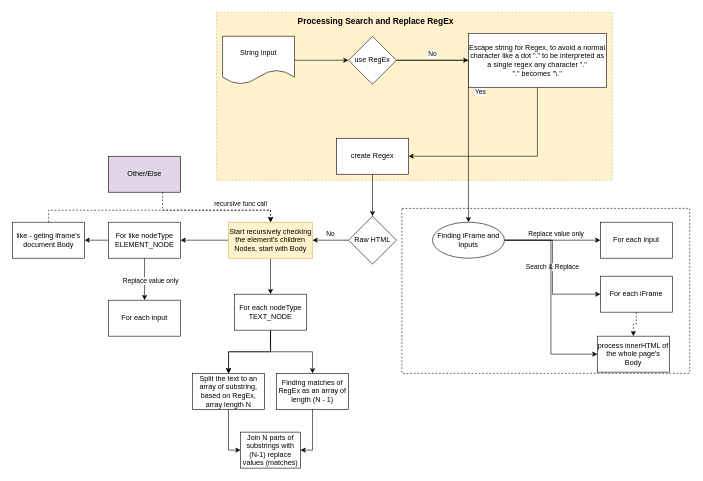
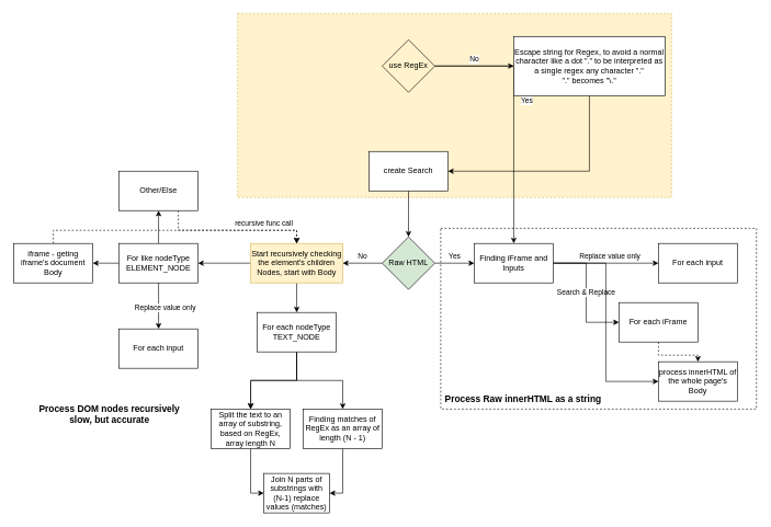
  <mxCell id="0" />
  <mxCell id="1" parent="0" />
  <mxCell id="2" value="" style="rounded=0;whiteSpace=wrap;html=1;dashed=1;" vertex="1" parent="1"><mxGeometry x="669" y="347" width="480" height="275" as="geometry" /></mxCell>
  <mxCell id="3" value="" style="rounded=0;whiteSpace=wrap;html=1;dashed=1;fillColor=#fff2cc;strokeColor=#d6b656;" vertex="1" parent="1"><mxGeometry x="360" y="20" width="660" height="280" as="geometry" /></mxCell>
- <mxCell id="4" style="edgeStyle=orthogonalEdgeStyle;rounded=0;orthogonalLoop=1;jettySize=auto;html=1;entryX=0;entryY=0.5;entryDx=0;entryDy=0;" edge="1" parent="1" source="5" target="8"><mxGeometry relative="1" as="geometry" /></mxCell>
- <mxCell id="5" value="String input" style="shape=document;whiteSpace=wrap;html=1;boundedLbl=1;" vertex="1" parent="1"><mxGeometry x="370" y="60" width="120" height="80" as="geometry" /></mxCell>
  <mxCell id="6" value="No" style="edgeStyle=orthogonalEdgeStyle;rounded=0;orthogonalLoop=1;jettySize=auto;html=1;" edge="1" parent="1" source="8" target="10"><mxGeometry y="10" relative="1" as="geometry"><mxPoint as="offset" /></mxGeometry></mxCell>
  <mxCell id="7" value="Yes" style="edgeStyle=orthogonalEdgeStyle;rounded=0;orthogonalLoop=1;jettySize=auto;html=1;" edge="1" parent="1" source="8" target="19"><mxGeometry x="-0.111" y="20" relative="1" as="geometry"><mxPoint as="offset" /></mxGeometry></mxCell>
- <mxCell id="8" value="use RegEx" style="rhombus;whiteSpace=wrap;html=1;" vertex="1" parent="1"><mxGeometry x="580" y="60" width="80" height="80" as="geometry" /></mxCell>
+ <mxCell id="8" value="use RegEx" style="rhombus;whiteSpace=wrap;html=1;fillColor=#fff2cc;" vertex="1" parent="1"><mxGeometry x="580" y="60" width="80" height="80" as="geometry" /></mxCell>
  <mxCell id="9" style="edgeStyle=orthogonalEdgeStyle;rounded=0;orthogonalLoop=1;jettySize=auto;html=1;exitX=0.5;exitY=1;exitDx=0;exitDy=0;entryX=1;entryY=0.5;entryDx=0;entryDy=0;" edge="1" parent="1" source="10" target="12"><mxGeometry relative="1" as="geometry" /></mxCell>
  <mxCell id="10" value="Escape string for Regex, to avoid a normal character like a dot &quot;.&quot; to be interpreted as a single regex any character &quot;.&quot;&lt;br&gt;&quot;.&quot; becomes &quot;\.&quot;" style="whiteSpace=wrap;html=1;" vertex="1" parent="1"><mxGeometry x="780" y="55" width="230" height="90" as="geometry" /></mxCell>
  <mxCell id="11" value="" style="edgeStyle=orthogonalEdgeStyle;rounded=0;orthogonalLoop=1;jettySize=auto;html=1;" edge="1" parent="1" source="12"><mxGeometry relative="1" as="geometry"><mxPoint x="620" y="360" as="targetPoint" /></mxGeometry></mxCell>
- <mxCell id="12" value="create Regex" style="whiteSpace=wrap;html=1;" vertex="1" parent="1"><mxGeometry x="560" y="230" width="120" height="60" as="geometry" /></mxCell>
+ <mxCell id="12" value="create Search" style="whiteSpace=wrap;html=1;" vertex="1" parent="1"><mxGeometry x="560" y="230" width="120" height="60" as="geometry" /></mxCell>
+ <mxCell id="13" value="Yes" style="edgeStyle=orthogonalEdgeStyle;rounded=0;orthogonalLoop=1;jettySize=auto;html=1;" edge="1" parent="1" source="15" target="19"><mxGeometry y="10" relative="1" as="geometry"><mxPoint as="offset" /></mxGeometry></mxCell>
  <mxCell id="14" value="No" style="edgeStyle=orthogonalEdgeStyle;rounded=0;orthogonalLoop=1;jettySize=auto;html=1;" edge="1" parent="1" source="15" target="26"><mxGeometry y="-10" relative="1" as="geometry"><mxPoint as="offset" /></mxGeometry></mxCell>
- <mxCell id="15" value="Raw HTML" style="rhombus;whiteSpace=wrap;html=1;" vertex="1" parent="1"><mxGeometry x="580" y="360" width="80" height="80" as="geometry" /></mxCell>
+ <mxCell id="15" value="Raw HTML" style="rhombus;whiteSpace=wrap;html=1;fillColor=#d5e8d4;" vertex="1" parent="1"><mxGeometry x="580" y="360" width="80" height="80" as="geometry" /></mxCell>
  <mxCell id="16" value="Replace value only" style="edgeStyle=orthogonalEdgeStyle;rounded=0;orthogonalLoop=1;jettySize=auto;html=1;" edge="1" parent="1" source="19" target="20"><mxGeometry x="0.077" y="10" relative="1" as="geometry"><mxPoint as="offset" /></mxGeometry></mxCell>
  <mxCell id="17" value="Search &amp;amp; Replace" style="edgeStyle=orthogonalEdgeStyle;rounded=0;orthogonalLoop=1;jettySize=auto;html=1;entryX=0;entryY=0.5;entryDx=0;entryDy=0;" edge="1" parent="1" source="19" target="22"><mxGeometry relative="1" as="geometry" /></mxCell>
  <mxCell id="18" value="" style="edgeStyle=orthogonalEdgeStyle;rounded=0;orthogonalLoop=1;jettySize=auto;html=1;entryX=0;entryY=0.5;entryDx=0;entryDy=0;" edge="1" parent="1" source="19" target="23"><mxGeometry relative="1" as="geometry" /></mxCell>
- <mxCell id="19" value="Finding iFrame and Inputs" style="ellipse;whiteSpace=wrap;html=1;" vertex="1" parent="1"><mxGeometry x="720" y="370" width="120" height="60" as="geometry" /></mxCell>
+ <mxCell id="19" value="Finding iFrame and Inputs" style="whiteSpace=wrap;html=1;" vertex="1" parent="1"><mxGeometry x="720" y="370" width="120" height="60" as="geometry" /></mxCell>
  <mxCell id="20" value="For each input" style="whiteSpace=wrap;html=1;" vertex="1" parent="1"><mxGeometry x="1000" y="370" width="120" height="60" as="geometry" /></mxCell>
  <mxCell id="21" value="" style="edgeStyle=orthogonalEdgeStyle;rounded=0;orthogonalLoop=1;jettySize=auto;html=1;dashed=1;" edge="1" parent="1" source="22" target="23"><mxGeometry relative="1" as="geometry" /></mxCell>
- <mxCell id="22" value="For each iFrame" style="whiteSpace=wrap;html=1;" vertex="1" parent="1"><mxGeometry x="1000" y="460" width="120" height="60" as="geometry" /></mxCell>
- <mxCell id="23" value="process innerHTML of the whole page's Body" style="whiteSpace=wrap;html=1;" vertex="1" parent="1"><mxGeometry x="995" y="560" width="120" height="60" as="geometry" /></mxCell>
+ <mxCell id="22" value="For each iFrame" style="whiteSpace=wrap;html=1;" vertex="1" parent="1"><mxGeometry x="940" y="460" width="120" height="60" as="geometry" /></mxCell>
+ <mxCell id="23" value="process innerHTML of the whole page's Body" style="whiteSpace=wrap;html=1;" vertex="1" parent="1"><mxGeometry x="1000" y="550" width="120" height="60" as="geometry" /></mxCell>
  <mxCell id="24" value="" style="edgeStyle=orthogonalEdgeStyle;rounded=0;orthogonalLoop=1;jettySize=auto;html=1;entryX=1;entryY=0.5;entryDx=0;entryDy=0;" edge="1" parent="1" source="26" target="33"><mxGeometry relative="1" as="geometry" /></mxCell>
  <mxCell id="25" value="" style="edgeStyle=orthogonalEdgeStyle;rounded=0;orthogonalLoop=1;jettySize=auto;html=1;" edge="1" parent="1" source="26" target="30"><mxGeometry relative="1" as="geometry" /></mxCell>
  <mxCell id="26" value="Start recursively checking the element's children Nodes, start with Body" style="whiteSpace=wrap;html=1;fillColor=#fff2cc;strokeColor=#d6b656;" vertex="1" parent="1"><mxGeometry x="380" y="370" width="140" height="60" as="geometry" /></mxCell>
  <mxCell id="27" value="" style="edgeStyle=orthogonalEdgeStyle;rounded=0;orthogonalLoop=1;jettySize=auto;html=1;" edge="1" parent="1" source="30" target="35"><mxGeometry relative="1" as="geometry" /></mxCell>
  <mxCell id="28" value="" style="edgeStyle=orthogonalEdgeStyle;rounded=0;orthogonalLoop=1;jettySize=auto;html=1;" edge="1" parent="1" source="30" target="35"><mxGeometry relative="1" as="geometry" /></mxCell>
  <mxCell id="29" style="edgeStyle=orthogonalEdgeStyle;rounded=0;orthogonalLoop=1;jettySize=auto;html=1;entryX=0.5;entryY=0;entryDx=0;entryDy=0;" edge="1" parent="1" source="30" target="37"><mxGeometry relative="1" as="geometry" /></mxCell>
- <mxCell id="30" value="For each nodeType TEXT_NODE" style="whiteSpace=wrap;html=1;" vertex="1" parent="1"><mxGeometry x="390" y="490" width="120" height="60" as="geometry" /></mxCell>
+ <mxCell id="30" value="For each nodeType TEXT_NODE" style="whiteSpace=wrap;html=1;" vertex="1" parent="1"><mxGeometry x="390" y="475" width="120" height="60" as="geometry" /></mxCell>
  <mxCell id="31" value="" style="edgeStyle=orthogonalEdgeStyle;rounded=0;orthogonalLoop=1;jettySize=auto;html=1;" edge="1" parent="1" source="33" target="40"><mxGeometry relative="1" as="geometry" /></mxCell>
+ <mxCell id="32" value="" style="edgeStyle=orthogonalEdgeStyle;rounded=0;orthogonalLoop=1;jettySize=auto;html=1;" edge="1" parent="1" source="33" target="44"><mxGeometry relative="1" as="geometry" /></mxCell>
  <mxCell id="33" value="For like nodeType ELEMENT_NODE" style="whiteSpace=wrap;html=1;" vertex="1" parent="1"><mxGeometry x="180" y="370" width="120" height="60" as="geometry" /></mxCell>
  <mxCell id="34" style="edgeStyle=orthogonalEdgeStyle;rounded=0;orthogonalLoop=1;jettySize=auto;html=1;entryX=0;entryY=0.5;entryDx=0;entryDy=0;" edge="1" parent="1" source="35" target="38"><mxGeometry relative="1" as="geometry" /></mxCell>
  <mxCell id="35" value="Split the text to an array of substring, based on RegEx, array length N" style="whiteSpace=wrap;html=1;" vertex="1" parent="1"><mxGeometry x="320" y="622" width="120" height="60" as="geometry" /></mxCell>
  <mxCell id="36" style="edgeStyle=orthogonalEdgeStyle;rounded=0;orthogonalLoop=1;jettySize=auto;html=1;entryX=1;entryY=0.5;entryDx=0;entryDy=0;" edge="1" parent="1" source="37" target="38"><mxGeometry relative="1" as="geometry" /></mxCell>
  <mxCell id="37" value="Finding matches of RegEx as an array of length (N - 1)" style="whiteSpace=wrap;html=1;" vertex="1" parent="1"><mxGeometry x="460" y="622" width="120" height="60" as="geometry" /></mxCell>
  <mxCell id="38" value="Join N parts of substrings with (N-1) replace values (matches)" style="rounded=0;whiteSpace=wrap;html=1;" vertex="1" parent="1"><mxGeometry x="400" y="720" width="100" height="60" as="geometry" /></mxCell>
  <mxCell id="39" value="recursive func call" style="edgeStyle=orthogonalEdgeStyle;rounded=0;orthogonalLoop=1;jettySize=auto;html=1;entryX=0.5;entryY=0;entryDx=0;entryDy=0;dashed=1;exitX=0.5;exitY=0;exitDx=0;exitDy=0;" edge="1" parent="1" source="40" target="26"><mxGeometry x="0.658" y="10" relative="1" as="geometry"><mxPoint as="offset" /></mxGeometry></mxCell>
- <mxCell id="40" value="like - geting iframe's document Body" style="whiteSpace=wrap;html=1;" vertex="1" parent="1"><mxGeometry x="20" y="370" width="120" height="60" as="geometry" /></mxCell>
+ <mxCell id="40" value="iframe - geting iframe's document Body" style="whiteSpace=wrap;html=1;" vertex="1" parent="1"><mxGeometry x="20" y="370" width="120" height="60" as="geometry" /></mxCell>
  <mxCell id="41" value="For each input" style="whiteSpace=wrap;html=1;" vertex="1" parent="1"><mxGeometry x="180" y="500" width="120" height="60" as="geometry" /></mxCell>
  <mxCell id="42" value="Replace value only" style="edgeStyle=orthogonalEdgeStyle;rounded=0;orthogonalLoop=1;jettySize=auto;html=1;exitX=0.5;exitY=1;exitDx=0;exitDy=0;entryX=0.5;entryY=0;entryDx=0;entryDy=0;" edge="1" parent="1" source="33" target="41"><mxGeometry x="0.077" y="10" relative="1" as="geometry"><mxPoint x="-30" y="460" as="sourcePoint" /><mxPoint x="130" y="460" as="targetPoint" /><mxPoint as="offset" /></mxGeometry></mxCell>
  <mxCell id="43" style="edgeStyle=orthogonalEdgeStyle;rounded=0;orthogonalLoop=1;jettySize=auto;html=1;entryX=0.5;entryY=0;entryDx=0;entryDy=0;dashed=1;exitX=0.75;exitY=1;exitDx=0;exitDy=0;" edge="1" parent="1" source="44" target="26"><mxGeometry relative="1" as="geometry"><Array as="points"><mxPoint x="270" y="350" /><mxPoint x="450" y="350" /></Array></mxGeometry></mxCell>
- <mxCell id="44" value="Other/Else" style="whiteSpace=wrap;html=1;fillColor=#e1d5e7;" vertex="1" parent="1"><mxGeometry x="180" y="260" width="120" height="60" as="geometry" /></mxCell>
- <mxCell id="45" value="Processing Search and Replace RegEx" style="text;html=1;align=center;verticalAlign=middle;resizable=0;points=[];autosize=1;strokeColor=none;fillColor=none;fontStyle=1;fontSize=14;" vertex="1" parent="1"><mxGeometry x="490" y="20" width="270" height="30" as="geometry" /></mxCell>
+ <mxCell id="44" value="Other/Else" style="whiteSpace=wrap;html=1;" vertex="1" parent="1"><mxGeometry x="180" y="260" width="120" height="60" as="geometry" /></mxCell>
+ <mxCell id="46" value="Process Raw innerHTML as a string" style="text;html=1;align=center;verticalAlign=middle;resizable=0;points=[];autosize=1;strokeColor=none;fillColor=none;fontStyle=1;fontSize=14;" vertex="1" parent="1"><mxGeometry x="669" y="592" width="250" height="30" as="geometry" /></mxCell>
+ <mxCell id="47" value="Process DOM nodes recursively&lt;br style=&quot;font-size: 14px;&quot;&gt;slow, but accurate" style="text;html=1;align=center;verticalAlign=middle;resizable=0;points=[];autosize=1;strokeColor=none;fillColor=none;fontStyle=1;fontSize=14;" vertex="1" parent="1"><mxGeometry x="55" y="605" width="220" height="50" as="geometry" /></mxCell>
